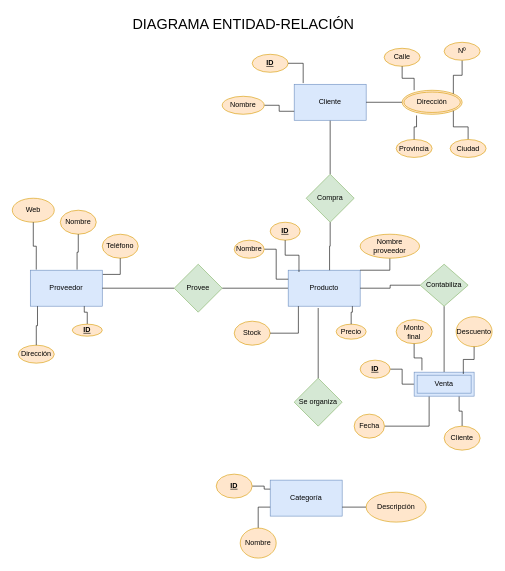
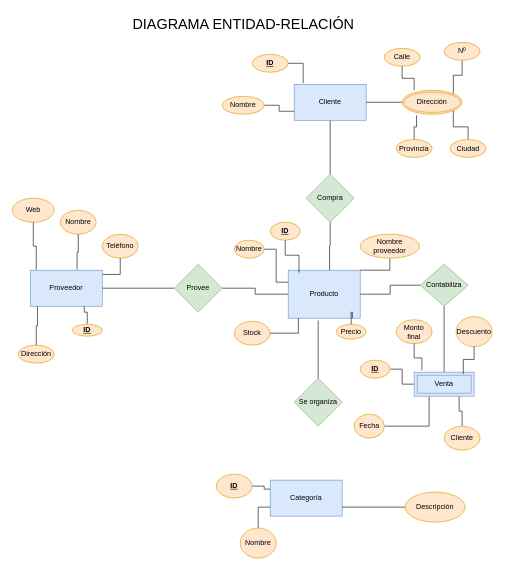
  <mxCell id="0" />
  <mxCell id="1" parent="0" />
  <mxCell id="2" value="&lt;font style=&quot;font-size: 24px;&quot;&gt;DIAGRAMA ENTIDAD-RELACIÓN&lt;/font&gt;" style="text;html=1;align=center;verticalAlign=middle;resizable=0;points=[];autosize=1;strokeColor=none;fillColor=none;" parent="1" vertex="1"><mxGeometry x="210" y="20" width="390" height="40" as="geometry" /></mxCell>
  <mxCell id="3" value="Proveedor" style="whiteSpace=wrap;html=1;fillColor=#dae8fc;strokeColor=#6c8ebf;" parent="1" vertex="1"><mxGeometry x="50" y="450" width="120" height="60" as="geometry" /></mxCell>
  <mxCell id="4" value="" style="edgeStyle=orthogonalEdgeStyle;rounded=0;orthogonalLoop=1;jettySize=auto;html=1;endArrow=none;endFill=0;" parent="1" source="6" target="7" edge="1"><mxGeometry relative="1" as="geometry" /></mxCell>
  <mxCell id="5" style="edgeStyle=orthogonalEdgeStyle;rounded=0;orthogonalLoop=1;jettySize=auto;html=1;entryX=1;entryY=0.5;entryDx=0;entryDy=0;endArrow=none;endFill=0;" parent="1" source="6" target="3" edge="1"><mxGeometry relative="1" as="geometry" /></mxCell>
  <mxCell id="6" value="Provee" style="rhombus;whiteSpace=wrap;html=1;fillColor=#d5e8d4;strokeColor=#82b366;" parent="1" vertex="1"><mxGeometry x="290" y="440" width="80" height="80" as="geometry" /></mxCell>
- <mxCell id="7" value="Producto" style="whiteSpace=wrap;html=1;fillColor=#dae8fc;strokeColor=#6c8ebf;" parent="1" vertex="1"><mxGeometry x="480" y="450" width="120" height="60" as="geometry" /></mxCell>
+ <mxCell id="7" value="Producto" style="whiteSpace=wrap;html=1;fillColor=#dae8fc;strokeColor=#6c8ebf;" parent="1" vertex="1"><mxGeometry x="480" y="450" width="120" height="80" as="geometry" /></mxCell>
  <mxCell id="8" value="" style="edgeStyle=orthogonalEdgeStyle;rounded=0;orthogonalLoop=1;jettySize=auto;html=1;endArrow=none;endFill=0;" parent="1" source="9" target="10" edge="1"><mxGeometry relative="1" as="geometry" /></mxCell>
  <mxCell id="9" value="Cliente" style="whiteSpace=wrap;html=1;fillColor=#dae8fc;strokeColor=#6c8ebf;" parent="1" vertex="1"><mxGeometry x="490" y="140" width="120" height="60" as="geometry" /></mxCell>
  <mxCell id="10" value="Compra" style="rhombus;whiteSpace=wrap;html=1;fillColor=#d5e8d4;strokeColor=#82b366;" parent="1" vertex="1"><mxGeometry x="510" y="290" width="80" height="80" as="geometry" /></mxCell>
  <mxCell id="11" value="Se organiza" style="rhombus;whiteSpace=wrap;html=1;fillColor=#d5e8d4;strokeColor=#82b366;" parent="1" vertex="1"><mxGeometry x="490" y="630" width="80" height="80" as="geometry" /></mxCell>
  <mxCell id="12" value="Categoría" style="whiteSpace=wrap;html=1;fillColor=#dae8fc;strokeColor=#6c8ebf;" parent="1" vertex="1"><mxGeometry x="450" y="800" width="120" height="60" as="geometry" /></mxCell>
  <mxCell id="13" style="edgeStyle=orthogonalEdgeStyle;rounded=0;orthogonalLoop=1;jettySize=auto;html=1;entryX=1;entryY=0.5;entryDx=0;entryDy=0;endArrow=none;endFill=0;" parent="1" source="15" target="7" edge="1"><mxGeometry relative="1" as="geometry" /></mxCell>
  <mxCell id="14" style="edgeStyle=orthogonalEdgeStyle;rounded=0;orthogonalLoop=1;jettySize=auto;html=1;exitX=0.5;exitY=1;exitDx=0;exitDy=0;entryX=0.5;entryY=0;entryDx=0;entryDy=0;endArrow=none;endFill=0;" edge="1" parent="1" source="15" target="66"><mxGeometry relative="1" as="geometry" /></mxCell>
  <mxCell id="15" value="Contabiliza" style="rhombus;whiteSpace=wrap;html=1;fillColor=#d5e8d4;strokeColor=#82b366;" parent="1" vertex="1"><mxGeometry x="700" y="440" width="80" height="70" as="geometry" /></mxCell>
  <mxCell id="16" style="edgeStyle=orthogonalEdgeStyle;rounded=0;orthogonalLoop=1;jettySize=auto;html=1;entryX=0.575;entryY=0;entryDx=0;entryDy=0;entryPerimeter=0;endArrow=none;endFill=0;" parent="1" source="10" target="7" edge="1"><mxGeometry relative="1" as="geometry" /></mxCell>
  <mxCell id="17" style="edgeStyle=orthogonalEdgeStyle;rounded=0;orthogonalLoop=1;jettySize=auto;html=1;entryX=0.417;entryY=1.05;entryDx=0;entryDy=0;entryPerimeter=0;endArrow=none;endFill=0;" parent="1" source="11" target="7" edge="1"><mxGeometry relative="1" as="geometry" /></mxCell>
  <mxCell id="18" value="Web" style="ellipse;whiteSpace=wrap;html=1;fillColor=#ffe6cc;strokeColor=#d79b00;" parent="1" vertex="1"><mxGeometry y="330" width="70" height="40" as="geometry" x="20" /></mxCell>
  <mxCell id="19" value="Teléfono" style="ellipse;whiteSpace=wrap;html=1;fillColor=#ffe6cc;strokeColor=#d79b00;" parent="1" vertex="1"><mxGeometry x="170" y="390" width="60" height="40" as="geometry" /></mxCell>
  <mxCell id="20" value="Dirección" style="ellipse;whiteSpace=wrap;html=1;fillColor=#ffe6cc;strokeColor=#d79b00;" parent="1" vertex="1"><mxGeometry x="30" y="575" width="60" height="30" as="geometry" /></mxCell>
  <mxCell id="21" value="Nombre" style="ellipse;whiteSpace=wrap;html=1;fillColor=#ffe6cc;strokeColor=#d79b00;" parent="1" vertex="1"><mxGeometry x="100" y="350" width="60" height="40" as="geometry" /></mxCell>
  <mxCell id="22" style="edgeStyle=orthogonalEdgeStyle;rounded=0;orthogonalLoop=1;jettySize=auto;html=1;entryX=0.75;entryY=1;entryDx=0;entryDy=0;endArrow=none;endFill=0;" parent="1" source="23" target="3" edge="1"><mxGeometry relative="1" as="geometry" /></mxCell>
  <mxCell id="23" value="&lt;b&gt;&lt;u&gt;ID&lt;/u&gt;&lt;/b&gt;" style="ellipse;whiteSpace=wrap;html=1;fillColor=#ffe6cc;strokeColor=#d79b00;" parent="1" vertex="1"><mxGeometry x="120" y="540" width="50" height="20" as="geometry" /></mxCell>
  <mxCell id="24" style="edgeStyle=orthogonalEdgeStyle;rounded=0;orthogonalLoop=1;jettySize=auto;html=1;entryX=1.008;entryY=0.117;entryDx=0;entryDy=0;entryPerimeter=0;endArrow=none;endFill=0;" parent="1" source="19" target="3" edge="1"><mxGeometry relative="1" as="geometry" /></mxCell>
  <mxCell id="25" style="edgeStyle=orthogonalEdgeStyle;rounded=0;orthogonalLoop=1;jettySize=auto;html=1;entryX=0.65;entryY=-0.017;entryDx=0;entryDy=0;entryPerimeter=0;endArrow=none;endFill=0;" parent="1" source="21" target="3" edge="1"><mxGeometry relative="1" as="geometry" /></mxCell>
  <mxCell id="26" style="edgeStyle=orthogonalEdgeStyle;rounded=0;orthogonalLoop=1;jettySize=auto;html=1;entryX=0.083;entryY=-0.017;entryDx=0;entryDy=0;entryPerimeter=0;endArrow=none;endFill=0;" parent="1" source="18" target="3" edge="1"><mxGeometry relative="1" as="geometry" /></mxCell>
  <mxCell id="27" style="edgeStyle=orthogonalEdgeStyle;rounded=0;orthogonalLoop=1;jettySize=auto;html=1;entryX=0.1;entryY=1;entryDx=0;entryDy=0;entryPerimeter=0;endArrow=none;endFill=0;" parent="1" source="20" target="3" edge="1"><mxGeometry relative="1" as="geometry" /></mxCell>
  <mxCell id="28" style="edgeStyle=orthogonalEdgeStyle;rounded=0;orthogonalLoop=1;jettySize=auto;html=1;entryX=0;entryY=0.75;entryDx=0;entryDy=0;endArrow=none;endFill=0;" parent="1" source="29" target="9" edge="1"><mxGeometry relative="1" as="geometry" /></mxCell>
  <mxCell id="29" value="Nombre" style="ellipse;whiteSpace=wrap;html=1;fillColor=#ffe6cc;strokeColor=#d79b00;" parent="1" vertex="1"><mxGeometry x="370" y="160" width="70" height="30" as="geometry" /></mxCell>
  <mxCell id="30" value="&lt;u&gt;&lt;b&gt;ID&lt;/b&gt;&lt;/u&gt;" style="ellipse;whiteSpace=wrap;html=1;fillColor=#ffe6cc;strokeColor=#d79b00;" parent="1" vertex="1"><mxGeometry x="420" y="90" width="60" height="30" as="geometry" /></mxCell>
  <mxCell id="31" style="edgeStyle=orthogonalEdgeStyle;rounded=0;orthogonalLoop=1;jettySize=auto;html=1;entryX=0.125;entryY=-0.033;entryDx=0;entryDy=0;entryPerimeter=0;endArrow=none;endFill=0;" parent="1" source="30" target="9" edge="1"><mxGeometry relative="1" as="geometry" /></mxCell>
  <mxCell id="32" style="edgeStyle=orthogonalEdgeStyle;rounded=0;orthogonalLoop=1;jettySize=auto;html=1;entryX=1;entryY=0.5;entryDx=0;entryDy=0;endArrow=none;endFill=0;" parent="1" source="33" target="9" edge="1"><mxGeometry relative="1" as="geometry" /></mxCell>
  <mxCell id="33" value="Dirección" style="ellipse;shape=doubleEllipse;margin=3;whiteSpace=wrap;html=1;align=center;fillColor=#ffe6cc;strokeColor=#d79b00;" parent="1" vertex="1"><mxGeometry x="670" y="150" width="100" height="40" as="geometry" /></mxCell>
  <mxCell id="34" value="Calle" style="ellipse;whiteSpace=wrap;html=1;fillColor=#ffe6cc;strokeColor=#d79b00;" parent="1" vertex="1"><mxGeometry x="640" y="80" width="60" height="30" as="geometry" /></mxCell>
  <mxCell id="35" value="Provincia" style="ellipse;whiteSpace=wrap;html=1;fillColor=#ffe6cc;strokeColor=#d79b00;" parent="1" vertex="1"><mxGeometry x="660" y="232" width="60" height="30" as="geometry" /></mxCell>
  <mxCell id="36" style="edgeStyle=orthogonalEdgeStyle;rounded=0;orthogonalLoop=1;jettySize=auto;html=1;entryX=1;entryY=0;entryDx=0;entryDy=0;endArrow=none;endFill=0;" parent="1" source="37" target="33" edge="1"><mxGeometry relative="1" as="geometry" /></mxCell>
  <mxCell id="37" value="Nº" style="ellipse;whiteSpace=wrap;html=1;fillColor=#ffe6cc;strokeColor=#d79b00;" parent="1" vertex="1"><mxGeometry x="740" y="70" width="60" height="30" as="geometry" /></mxCell>
  <mxCell id="38" style="edgeStyle=orthogonalEdgeStyle;rounded=0;orthogonalLoop=1;jettySize=auto;html=1;entryX=1;entryY=1;entryDx=0;entryDy=0;endArrow=none;endFill=0;" parent="1" source="39" target="33" edge="1"><mxGeometry relative="1" as="geometry" /></mxCell>
  <mxCell id="39" value="Ciudad" style="ellipse;whiteSpace=wrap;html=1;fillColor=#ffe6cc;strokeColor=#d79b00;" parent="1" vertex="1"><mxGeometry x="750" y="232" width="60" height="30" as="geometry" /></mxCell>
  <mxCell id="40" style="edgeStyle=orthogonalEdgeStyle;rounded=0;orthogonalLoop=1;jettySize=auto;html=1;entryX=0.24;entryY=1.05;entryDx=0;entryDy=0;entryPerimeter=0;endArrow=none;endFill=0;" parent="1" source="35" target="33" edge="1"><mxGeometry relative="1" as="geometry" /></mxCell>
  <mxCell id="41" style="edgeStyle=orthogonalEdgeStyle;rounded=0;orthogonalLoop=1;jettySize=auto;html=1;entryX=0.2;entryY=0;entryDx=0;entryDy=0;entryPerimeter=0;endArrow=none;endFill=0;" parent="1" source="34" target="33" edge="1"><mxGeometry relative="1" as="geometry" /></mxCell>
  <mxCell id="42" value="&lt;u&gt;&lt;b&gt;ID&lt;/b&gt;&lt;/u&gt;" style="ellipse;whiteSpace=wrap;html=1;fillColor=#ffe6cc;strokeColor=#d79b00;" parent="1" vertex="1"><mxGeometry x="450" y="370" width="50" height="30" as="geometry" /></mxCell>
  <mxCell id="43" style="edgeStyle=orthogonalEdgeStyle;rounded=0;orthogonalLoop=1;jettySize=auto;html=1;exitX=0.5;exitY=1;exitDx=0;exitDy=0;entryX=1;entryY=0;entryDx=0;entryDy=0;endArrow=none;endFill=0;" parent="1" source="44" target="7" edge="1"><mxGeometry relative="1" as="geometry" /></mxCell>
  <mxCell id="44" value="&lt;div&gt;Nombre&lt;/div&gt;&lt;div&gt;proveedor&lt;br&gt;&lt;/div&gt;" style="ellipse;whiteSpace=wrap;html=1;fillColor=#ffe6cc;strokeColor=#d79b00;" parent="1" vertex="1"><mxGeometry x="600" y="390" width="99" height="40" as="geometry" /></mxCell>
  <mxCell id="45" style="edgeStyle=orthogonalEdgeStyle;rounded=0;orthogonalLoop=1;jettySize=auto;html=1;entryX=0;entryY=0.25;entryDx=0;entryDy=0;endArrow=none;endFill=0;" parent="1" source="46" target="7" edge="1"><mxGeometry relative="1" as="geometry" /></mxCell>
  <mxCell id="46" value="Nombre" style="ellipse;whiteSpace=wrap;html=1;fillColor=#ffe6cc;strokeColor=#d79b00;" parent="1" vertex="1"><mxGeometry x="390" y="400" width="50" height="30" as="geometry" /></mxCell>
  <mxCell id="47" value="Stock" style="ellipse;whiteSpace=wrap;html=1;fillColor=#ffe6cc;strokeColor=#d79b00;" parent="1" vertex="1"><mxGeometry x="390" y="535" width="60" height="40" as="geometry" /></mxCell>
  <mxCell id="48" value="Precio" style="ellipse;whiteSpace=wrap;html=1;fillColor=#ffe6cc;strokeColor=#d79b00;" parent="1" vertex="1"><mxGeometry x="560" y="540" width="50" height="25" as="geometry" /></mxCell>
  <mxCell id="49" style="edgeStyle=orthogonalEdgeStyle;rounded=0;orthogonalLoop=1;jettySize=auto;html=1;entryX=0.15;entryY=0.05;entryDx=0;entryDy=0;entryPerimeter=0;endArrow=none;endFill=0;" parent="1" source="42" target="7" edge="1"><mxGeometry relative="1" as="geometry" /></mxCell>
  <mxCell id="50" style="edgeStyle=orthogonalEdgeStyle;rounded=0;orthogonalLoop=1;jettySize=auto;html=1;entryX=0.142;entryY=1;entryDx=0;entryDy=0;entryPerimeter=0;endArrow=none;endFill=0;" parent="1" source="47" target="7" edge="1"><mxGeometry relative="1" as="geometry" /></mxCell>
  <mxCell id="51" style="edgeStyle=orthogonalEdgeStyle;rounded=0;orthogonalLoop=1;jettySize=auto;html=1;entryX=0.892;entryY=1;entryDx=0;entryDy=0;entryPerimeter=0;endArrow=none;endFill=0;" parent="1" source="48" target="7" edge="1"><mxGeometry relative="1" as="geometry" /></mxCell>
  <mxCell id="52" value="Monto final" style="ellipse;whiteSpace=wrap;html=1;fillColor=#ffe6cc;strokeColor=#d79b00;" parent="1" vertex="1"><mxGeometry x="660" y="532.5" width="60" height="40" as="geometry" /></mxCell>
  <mxCell id="53" value="Descuento" style="ellipse;whiteSpace=wrap;html=1;fillColor=#ffe6cc;strokeColor=#d79b00;" parent="1" vertex="1"><mxGeometry x="760" y="527.5" width="60" height="50" as="geometry" /></mxCell>
  <mxCell id="54" style="edgeStyle=orthogonalEdgeStyle;rounded=0;orthogonalLoop=1;jettySize=auto;html=1;entryX=0.75;entryY=1;entryDx=0;entryDy=0;endArrow=none;endFill=0;" edge="1" parent="1" source="55" target="66"><mxGeometry relative="1" as="geometry" /></mxCell>
  <mxCell id="55" value="Cliente" style="ellipse;whiteSpace=wrap;html=1;fillColor=#ffe6cc;strokeColor=#d79b00;" parent="1" vertex="1"><mxGeometry x="740" y="710" width="60" height="40" as="geometry" /></mxCell>
  <mxCell id="56" style="edgeStyle=orthogonalEdgeStyle;rounded=0;orthogonalLoop=1;jettySize=auto;html=1;entryX=0.25;entryY=1;entryDx=0;entryDy=0;endArrow=none;endFill=0;" edge="1" parent="1" source="57" target="66"><mxGeometry relative="1" as="geometry" /></mxCell>
  <mxCell id="57" value="Fecha" style="ellipse;whiteSpace=wrap;html=1;fillColor=#ffe6cc;strokeColor=#d79b00;" parent="1" vertex="1"><mxGeometry x="590" y="690" width="50.5" height="40" as="geometry" /></mxCell>
  <mxCell id="58" style="edgeStyle=orthogonalEdgeStyle;rounded=0;orthogonalLoop=1;jettySize=auto;html=1;exitX=1;exitY=0.5;exitDx=0;exitDy=0;entryX=0;entryY=0.5;entryDx=0;entryDy=0;endArrow=none;endFill=0;" edge="1" parent="1" source="59" target="66"><mxGeometry relative="1" as="geometry" /></mxCell>
  <mxCell id="59" value="&lt;u&gt;&lt;b&gt;ID&lt;/b&gt;&lt;/u&gt;" style="ellipse;whiteSpace=wrap;html=1;fillColor=#ffe6cc;strokeColor=#d79b00;" parent="1" vertex="1"><mxGeometry x="600" y="600" width="50" height="30" as="geometry" /></mxCell>
  <mxCell id="60" style="edgeStyle=orthogonalEdgeStyle;rounded=0;orthogonalLoop=1;jettySize=auto;html=1;entryX=1;entryY=0.75;entryDx=0;entryDy=0;endArrow=none;endFill=0;" parent="1" source="61" target="12" edge="1"><mxGeometry relative="1" as="geometry" /></mxCell>
- <mxCell id="61" value="Descripción" style="ellipse;whiteSpace=wrap;html=1;fillColor=#ffe6cc;strokeColor=#d79b00;" parent="1" vertex="1"><mxGeometry x="610" y="820" width="100" height="50" as="geometry" /></mxCell>
+ <mxCell id="61" value="Descripción" style="ellipse;whiteSpace=wrap;html=1;fillColor=#ffe6cc;strokeColor=#d79b00;" parent="1" vertex="1"><mxGeometry x="675" y="820" width="100" height="50" as="geometry" /></mxCell>
  <mxCell id="62" style="edgeStyle=orthogonalEdgeStyle;rounded=0;orthogonalLoop=1;jettySize=auto;html=1;entryX=0;entryY=0.75;entryDx=0;entryDy=0;endArrow=none;endFill=0;" parent="1" source="63" target="12" edge="1"><mxGeometry relative="1" as="geometry" /></mxCell>
  <mxCell id="63" value="Nombre" style="ellipse;whiteSpace=wrap;html=1;fillColor=#ffe6cc;strokeColor=#d79b00;" parent="1" vertex="1"><mxGeometry x="400" y="880" width="60" height="50" as="geometry" /></mxCell>
  <mxCell id="64" style="edgeStyle=orthogonalEdgeStyle;rounded=0;orthogonalLoop=1;jettySize=auto;html=1;entryX=0;entryY=0.25;entryDx=0;entryDy=0;endArrow=none;endFill=0;" parent="1" source="65" target="12" edge="1"><mxGeometry relative="1" as="geometry" /></mxCell>
  <mxCell id="65" value="&lt;u&gt;&lt;b&gt;ID&lt;/b&gt;&lt;/u&gt;" style="ellipse;whiteSpace=wrap;html=1;fillColor=#ffe6cc;strokeColor=#d79b00;" parent="1" vertex="1"><mxGeometry x="360" y="790" width="60" height="40" as="geometry" /></mxCell>
  <mxCell id="66" value="Venta" style="shape=ext;margin=3;double=1;whiteSpace=wrap;html=1;align=center;fillColor=#dae8fc;strokeColor=#6c8ebf;" vertex="1" parent="1"><mxGeometry x="690" y="620" width="100" height="40" as="geometry" /></mxCell>
  <mxCell id="67" style="edgeStyle=orthogonalEdgeStyle;rounded=0;orthogonalLoop=1;jettySize=auto;html=1;entryX=0.13;entryY=-0.075;entryDx=0;entryDy=0;entryPerimeter=0;endArrow=none;endFill=0;" edge="1" parent="1" source="52" target="66"><mxGeometry relative="1" as="geometry" /></mxCell>
  <mxCell id="68" style="edgeStyle=orthogonalEdgeStyle;rounded=0;orthogonalLoop=1;jettySize=auto;html=1;exitX=0.5;exitY=1;exitDx=0;exitDy=0;entryX=0.82;entryY=0.075;entryDx=0;entryDy=0;entryPerimeter=0;endArrow=none;endFill=0;" edge="1" parent="1" source="53" target="66"><mxGeometry relative="1" as="geometry" /></mxCell>
